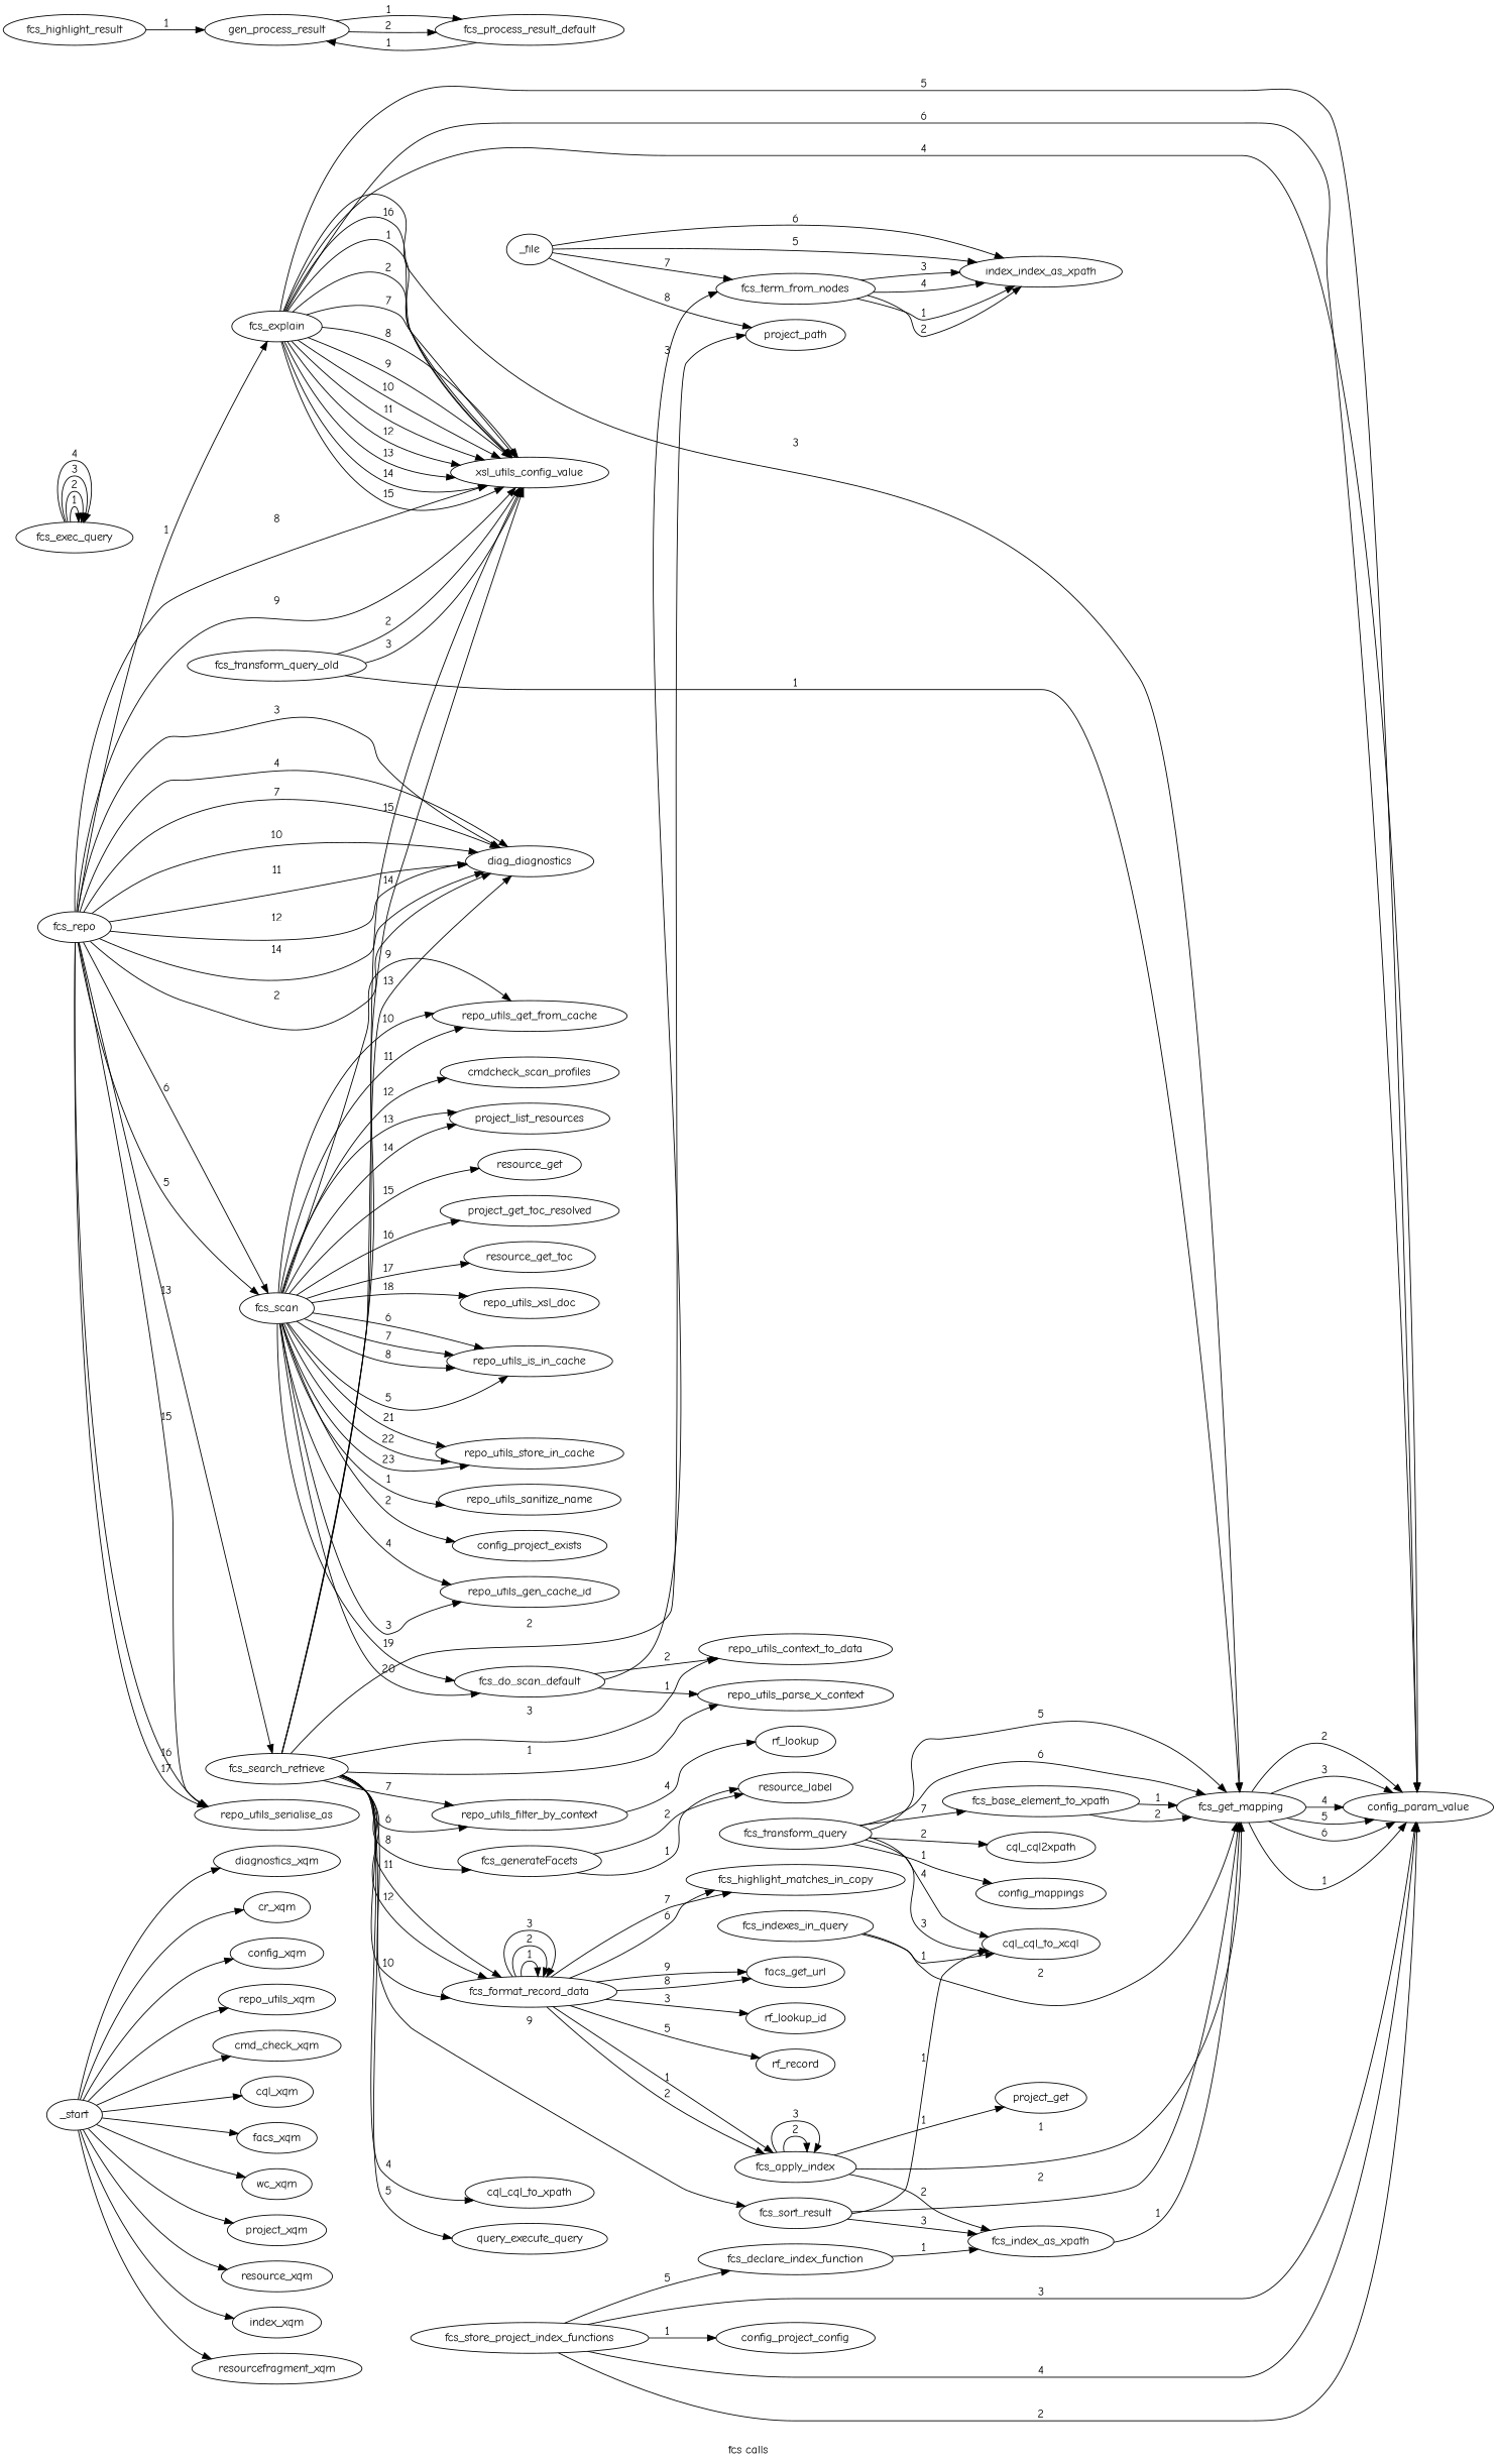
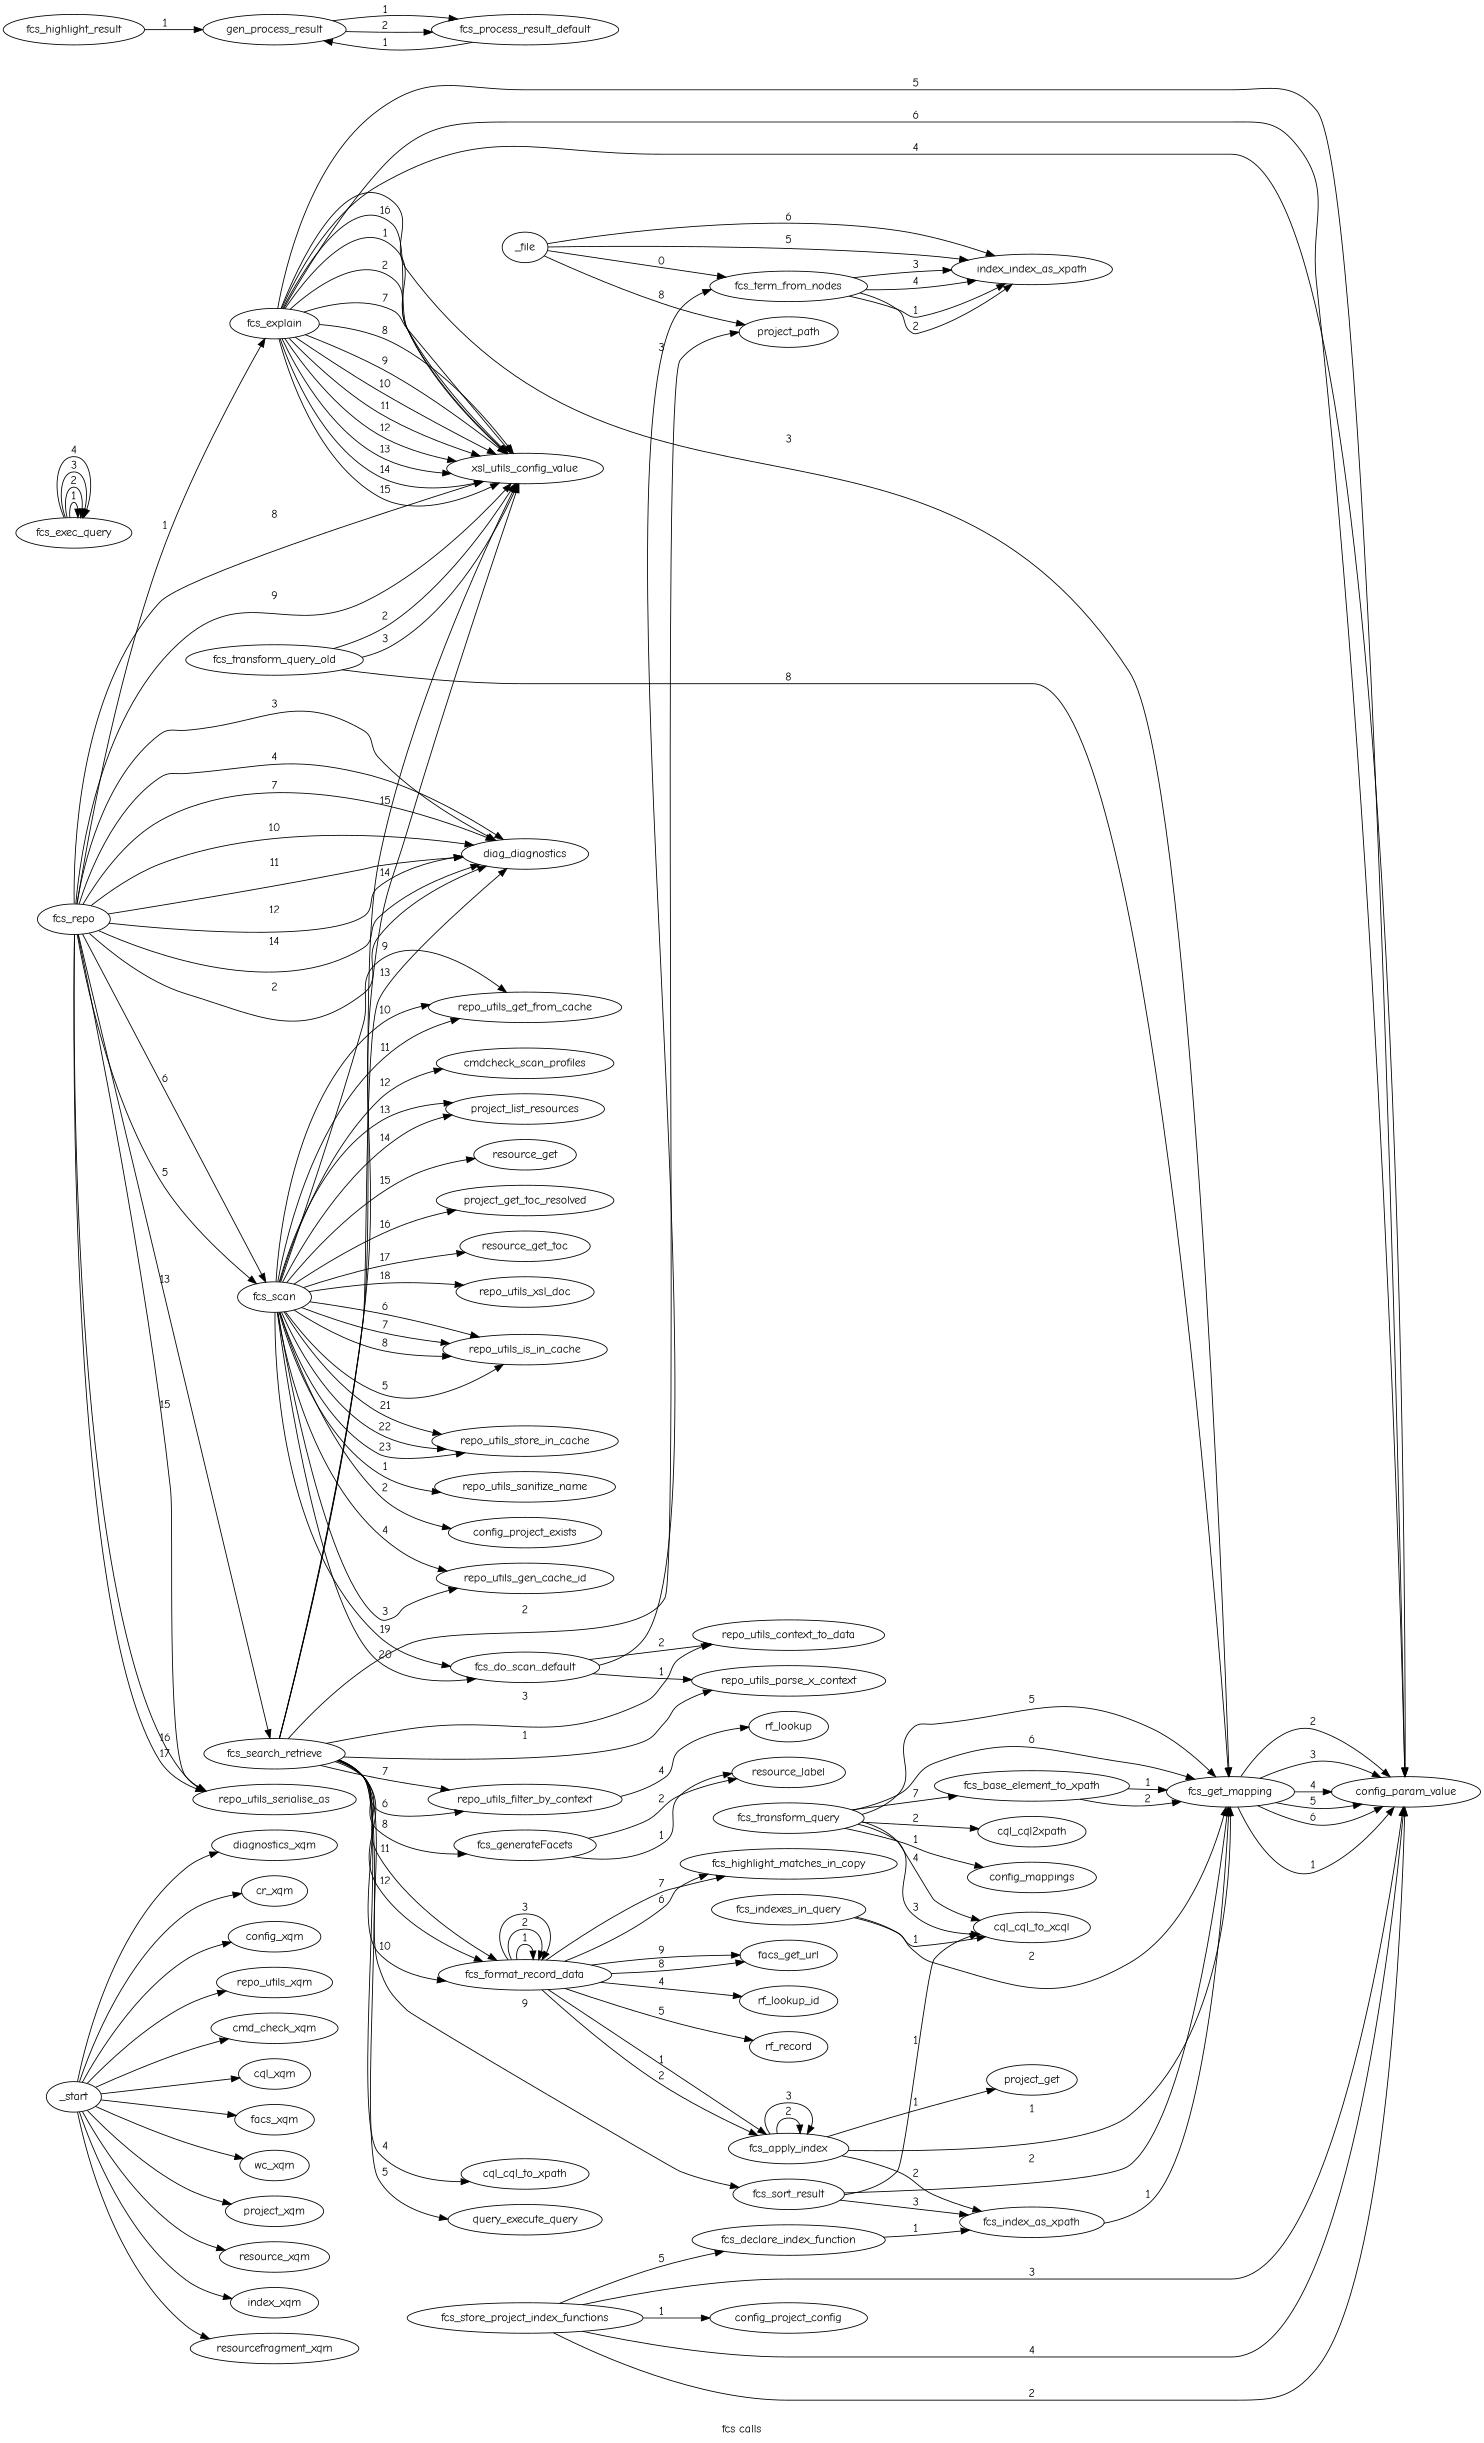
  digraph {
    fontname="Comic Neue"
    label="fcs calls"
    rankdir=LR
    node [fontname="Comic Neue"]
    edge [fontname="Comic Neue"]
    _start
    diagnostics_xqm
    cr_xqm
    config_xqm
    repo_utils_xqm
    cmd_check_xqm
    cql_xqm
    facs_xqm
    wc_xqm
    project_xqm
    resource_xqm
    index_xqm
    resourcefragment_xqm
    fcs_repo
    fcs_explain
    diag_diagnostics
    fcs_scan
    n18 [label=xsl_utils_config_value]
    fcs_search_retrieve
    repo_utils_serialise_as
    fcs_get_mapping
    config_param_value
    repo_utils_sanitize_name
    config_project_exists
    repo_utils_gen_cache_id
    repo_utils_is_in_cache
    repo_utils_get_from_cache
    cmdcheck_scan_profiles
    project_list_resources
    resource_get
    project_get_toc_resolved
    resource_get_toc
    repo_utils_xsl_doc
    fcs_do_scan_default
    repo_utils_store_in_cache
    repo_utils_parse_x_context
    repo_utils_context_to_data
    project_path
    cql_cql_to_xpath
    query_execute_query
    repo_utils_filter_by_context
    fcs_generateFacets
    fcs_sort_result
    fcs_format_record_data
    fcs_term_from_nodes
    rf_lookup
    resource_label
    cql_cql_to_xcql
    fcs_index_as_xpath
    fcs_apply_index
    rf_lookup_id
    rf_record
    fcs_highlight_matches_in_copy
    facs_get_url
    index_index_as_xpath
    _file
    fcs_exec_query
    project_get
    fcs_transform_query
    config_mappings
    cql_cql2xpath
    fcs_base_element_to_xpath
    fcs_transform_query_old
    fcs_indexes_in_query
    fcs_declare_index_function
    fcs_store_project_index_functions
    config_project_config
    n68 [label=gen_process_result]
    fcs_highlight_result
    fcs_process_result_default
    _start -> diagnostics_xqm
    _start -> cr_xqm
    _start -> config_xqm
    _start -> repo_utils_xqm
    _start -> cmd_check_xqm
    _start -> cql_xqm
    _start -> facs_xqm
    _start -> wc_xqm
    _start -> project_xqm
    _start -> resource_xqm
    _start -> index_xqm
    _start -> resourcefragment_xqm
    fcs_repo -> fcs_explain [label=1]
    fcs_repo -> diag_diagnostics [label=2]
    fcs_repo -> diag_diagnostics [label=3]
    fcs_repo -> diag_diagnostics [label=4]
    fcs_repo -> diag_diagnostics [label=7]
    fcs_repo -> diag_diagnostics [label=10]
    fcs_repo -> diag_diagnostics [label=11]
    fcs_repo -> diag_diagnostics [label=12]
    fcs_repo -> diag_diagnostics [label=14]
    fcs_repo -> fcs_scan [label=5]
    fcs_repo -> fcs_scan [label=6]
    fcs_repo -> n18 [label=8]
    fcs_repo -> n18 [label=9]
    fcs_repo -> fcs_search_retrieve [label=13]
    fcs_repo -> repo_utils_serialise_as [label=15]
    fcs_repo -> repo_utils_serialise_as [label=16]
    fcs_repo -> repo_utils_serialise_as [label=17]
    fcs_explain -> n18 [label=1]
    fcs_explain -> n18 [label=2]
    fcs_explain -> n18 [label=7]
    fcs_explain -> n18 [label=8]
    fcs_explain -> n18 [label=9]
    fcs_explain -> n18 [label=10]
    fcs_explain -> n18 [label=11]
    fcs_explain -> n18 [label=12]
    fcs_explain -> n18 [label=13]
    fcs_explain -> n18 [label=14]
    fcs_explain -> n18 [label=15]
    fcs_explain -> n18 [label=16]
    fcs_explain -> fcs_get_mapping [label=3]
    fcs_explain -> config_param_value [label=4]
    fcs_explain -> config_param_value [label=5]
    fcs_explain -> config_param_value [label=6]
    fcs_scan -> repo_utils_sanitize_name [label=1]
    fcs_scan -> config_project_exists [label=2]
    fcs_scan -> repo_utils_gen_cache_id [label=3]
    fcs_scan -> repo_utils_gen_cache_id [label=4]
    fcs_scan -> repo_utils_is_in_cache [label=5]
    fcs_scan -> repo_utils_is_in_cache [label=6]
    fcs_scan -> repo_utils_is_in_cache [label=7]
    fcs_scan -> repo_utils_is_in_cache [label=8]
    fcs_scan -> repo_utils_get_from_cache [label=9]
    fcs_scan -> repo_utils_get_from_cache [label=10]
    fcs_scan -> repo_utils_get_from_cache [label=11]
    fcs_scan -> cmdcheck_scan_profiles [label=12]
    fcs_scan -> project_list_resources [label=13]
    fcs_scan -> project_list_resources [label=14]
    fcs_scan -> resource_get [label=15]
    fcs_scan -> project_get_toc_resolved [label=16]
    fcs_scan -> resource_get_toc [label=17]
    fcs_scan -> repo_utils_xsl_doc [label=18]
    fcs_scan -> fcs_do_scan_default [label=19]
    fcs_scan -> fcs_do_scan_default [label=20]
    fcs_scan -> repo_utils_store_in_cache [label=21]
    fcs_scan -> repo_utils_store_in_cache [label=22]
    fcs_scan -> repo_utils_store_in_cache [label=23]
    fcs_search_retrieve -> diag_diagnostics [label=13]
    fcs_search_retrieve -> n18 [label=14]
    fcs_search_retrieve -> n18 [label=15]
    fcs_search_retrieve -> repo_utils_parse_x_context [label=1]
    fcs_search_retrieve -> repo_utils_context_to_data [label=3]
    fcs_search_retrieve -> project_path [label=2]
    fcs_search_retrieve -> cql_cql_to_xpath [label=4]
    fcs_search_retrieve -> query_execute_query [label=5]
    fcs_search_retrieve -> repo_utils_filter_by_context [label=6]
    fcs_search_retrieve -> repo_utils_filter_by_context [label=7]
    fcs_search_retrieve -> fcs_generateFacets [label=8]
    fcs_search_retrieve -> fcs_sort_result [label=9]
    fcs_search_retrieve -> fcs_format_record_data [label=10]
    fcs_search_retrieve -> fcs_format_record_data [label=11]
    fcs_search_retrieve -> fcs_format_record_data [label=12]
    fcs_get_mapping -> config_param_value [label=1]
    fcs_get_mapping -> config_param_value [label=2]
    fcs_get_mapping -> config_param_value [label=3]
    fcs_get_mapping -> config_param_value [label=4]
    fcs_get_mapping -> config_param_value [label=5]
    fcs_get_mapping -> config_param_value [label=6]
    fcs_do_scan_default -> repo_utils_parse_x_context [label=1]
    fcs_do_scan_default -> repo_utils_context_to_data [label=2]
    fcs_do_scan_default -> fcs_term_from_nodes [label=3]
    repo_utils_filter_by_context -> rf_lookup [label=4]
    fcs_generateFacets -> resource_label [label=1]
    fcs_generateFacets -> resource_label [label=2]
    fcs_sort_result -> fcs_get_mapping [label=2]
    fcs_sort_result -> cql_cql_to_xcql [label=1]
    fcs_sort_result -> fcs_index_as_xpath [label=3]
    fcs_format_record_data -> fcs_format_record_data [label=1]
    fcs_format_record_data -> fcs_format_record_data [label=2]
    fcs_format_record_data -> fcs_format_record_data [label=3]
    fcs_format_record_data -> fcs_apply_index [label=1]
    fcs_format_record_data -> fcs_apply_index [label=2]
-   fcs_format_record_data -> rf_lookup_id [label=3]
+   fcs_format_record_data -> rf_lookup_id [label=4]
    fcs_format_record_data -> rf_record [label=5]
    fcs_format_record_data -> fcs_highlight_matches_in_copy [label=6]
    fcs_format_record_data -> fcs_highlight_matches_in_copy [label=7]
    fcs_format_record_data -> facs_get_url [label=8]
    fcs_format_record_data -> facs_get_url [label=9]
    fcs_term_from_nodes -> index_index_as_xpath [label=1]
    fcs_term_from_nodes -> index_index_as_xpath [label=2]
    fcs_term_from_nodes -> index_index_as_xpath [label=3]
    fcs_term_from_nodes -> index_index_as_xpath [label=4]
    fcs_index_as_xpath -> fcs_get_mapping [label=1]
    fcs_apply_index -> fcs_get_mapping [label=1]
    fcs_apply_index -> fcs_index_as_xpath [label=2]
    fcs_apply_index -> fcs_apply_index [label=2]
    fcs_apply_index -> fcs_apply_index [label=3]
    fcs_apply_index -> project_get [label=1]
    _file -> project_path [label=8]
-   _file -> fcs_term_from_nodes [label=7]
+   _file -> fcs_term_from_nodes [label=0]
    _file -> index_index_as_xpath [label=5]
    _file -> index_index_as_xpath [label=6]
    fcs_exec_query -> fcs_exec_query [label=1]
    fcs_exec_query -> fcs_exec_query [label=2]
    fcs_exec_query -> fcs_exec_query [label=3]
    fcs_exec_query -> fcs_exec_query [label=4]
    fcs_transform_query -> fcs_get_mapping [label=5]
    fcs_transform_query -> fcs_get_mapping [label=6]
    fcs_transform_query -> cql_cql_to_xcql [label=3]
    fcs_transform_query -> cql_cql_to_xcql [label=4]
    fcs_transform_query -> config_mappings [label=1]
    fcs_transform_query -> cql_cql2xpath [label=2]
    fcs_transform_query -> fcs_base_element_to_xpath [label=7]
    fcs_base_element_to_xpath -> fcs_get_mapping [label=1]
    fcs_base_element_to_xpath -> fcs_get_mapping [label=2]
    fcs_transform_query_old -> n18 [label=2]
    fcs_transform_query_old -> n18 [label=3]
-   fcs_transform_query_old -> fcs_get_mapping [label=1]
+   fcs_transform_query_old -> fcs_get_mapping [label=8]
    fcs_indexes_in_query -> fcs_get_mapping [label=2]
    fcs_indexes_in_query -> cql_cql_to_xcql [label=1]
    fcs_declare_index_function -> fcs_index_as_xpath [label=1]
    fcs_store_project_index_functions -> config_param_value [label=2]
    fcs_store_project_index_functions -> config_param_value [label=3]
    fcs_store_project_index_functions -> config_param_value [label=4]
    fcs_store_project_index_functions -> fcs_declare_index_function [label=5]
    fcs_store_project_index_functions -> config_project_config [label=1]
    n68 -> fcs_process_result_default [label=1]
    n68 -> fcs_process_result_default [label=2]
    fcs_highlight_result -> n68 [label=1]
    fcs_process_result_default -> n68 [label=1]
  }
